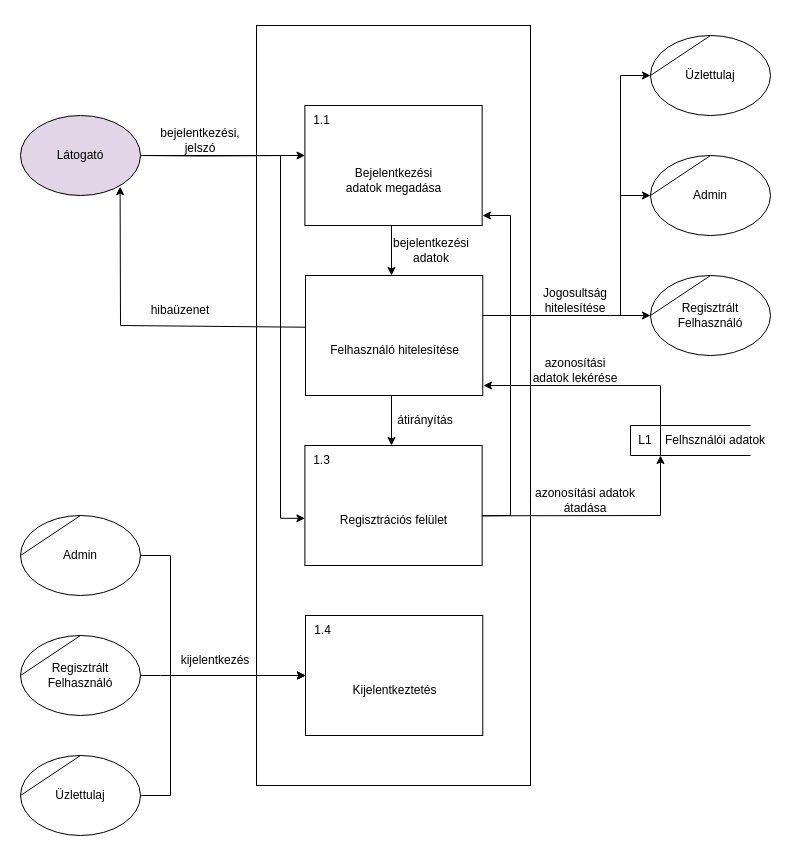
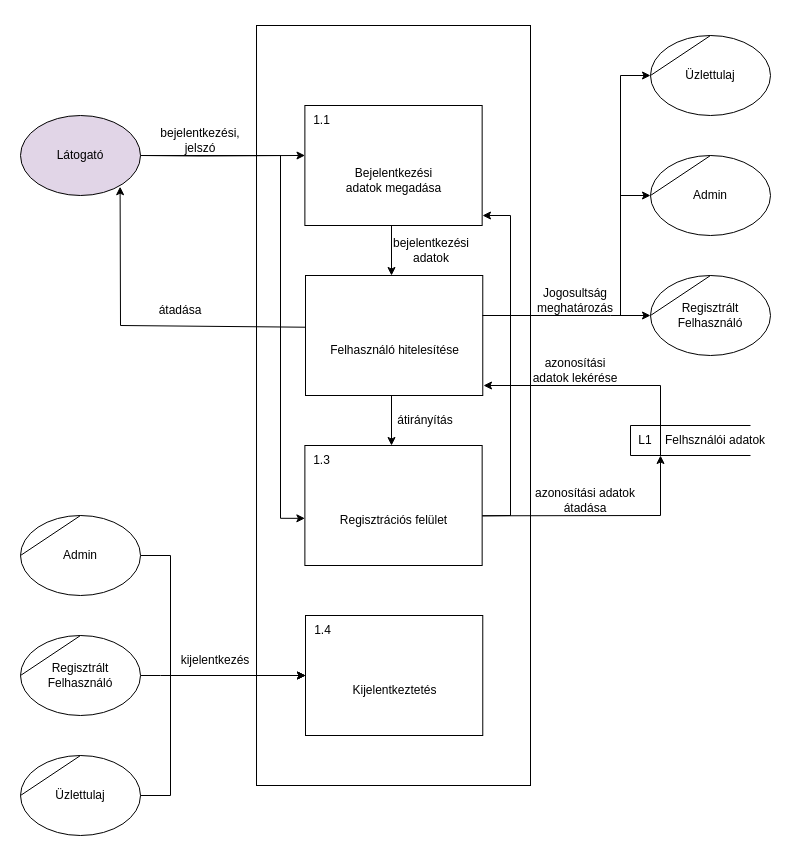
  <mxCell id="0" />
  <mxCell id="1" parent="0" />
  <mxCell id="2" value="" style="html=1;dashed=0;whitespace=wrap;shape=mxgraph.dfd.process;align=center;container=1;collapsible=0;spacingTop=30;" parent="1" vertex="1"><mxGeometry x="256.01" y="25" width="273.99" height="760" as="geometry" /></mxCell>
  <mxCell id="3" value="" style="text;html=1;strokeColor=none;fillColor=none;align=left;verticalAlign=middle;whiteSpace=wrap;rounded=0;movable=0;resizable=0;connectable=0;allowArrows=0;rotatable=0;cloneable=0;deletable=0;spacingLeft=6;autosize=1;resizeWidth=0;" parent="2" vertex="1"><mxGeometry x="35" y="-5" width="50" height="40" as="geometry" /></mxCell>
  <mxCell id="4" value="Bejelentkezési&lt;br&gt;adatok megadása" style="html=1;dashed=0;whitespace=wrap;shape=mxgraph.dfd.process2;align=center;container=1;collapsible=0;spacingTop=30;" parent="2" vertex="1"><mxGeometry x="48.366" y="80" width="177.266" height="120" as="geometry" /></mxCell>
  <mxCell id="5" value="1.1" style="text;html=1;strokeColor=none;fillColor=none;align=center;verticalAlign=middle;whiteSpace=wrap;rounded=0;connectable=0;allowArrows=0;editable=1;movable=0;resizable=0;rotatable=0;deletable=0;locked=0;cloneable=0;" parent="4" vertex="1"><mxGeometry width="35" height="30" as="geometry" /></mxCell>
  <mxCell id="6" value="" style="text;strokeColor=none;fillColor=none;align=left;verticalAlign=middle;whiteSpace=wrap;rounded=0;autosize=1;connectable=0;allowArrows=0;movable=0;resizable=0;rotatable=0;deletable=0;cloneable=0;spacingLeft=6;fontStyle=0;html=1;" parent="4" vertex="1"><mxGeometry x="35" y="-5" width="50" height="40" as="geometry" /></mxCell>
  <mxCell id="7" value="Felhasználó hitelesítése" style="html=1;dashed=0;whitespace=wrap;shape=mxgraph.dfd.process2;align=center;container=1;collapsible=0;spacingTop=30;" parent="2" vertex="1"><mxGeometry x="48.986" y="250" width="177.266" height="120" as="geometry" /></mxCell>
  <mxCell id="8" value="" style="text;strokeColor=none;fillColor=none;align=left;verticalAlign=middle;whiteSpace=wrap;rounded=0;autosize=1;connectable=0;allowArrows=0;movable=0;resizable=0;rotatable=0;deletable=0;cloneable=0;spacingLeft=6;fontStyle=0;html=1;" parent="7" vertex="1"><mxGeometry x="35" y="-5" width="50" height="40" as="geometry" /></mxCell>
  <mxCell id="9" value="" style="endArrow=classic;html=1;rounded=0;" parent="2" edge="1"><mxGeometry width="50" height="50" relative="1" as="geometry"><mxPoint x="135" y="370" as="sourcePoint" /><mxPoint x="135" y="420" as="targetPoint" /></mxGeometry></mxCell>
  <mxCell id="10" value="Regisztrációs felület" style="html=1;dashed=0;whitespace=wrap;shape=mxgraph.dfd.process2;align=center;container=1;collapsible=0;spacingTop=30;" parent="2" vertex="1"><mxGeometry x="48.366" y="420" width="177.266" height="120" as="geometry" /></mxCell>
  <mxCell id="11" value="1.3" style="text;html=1;strokeColor=none;fillColor=none;align=center;verticalAlign=middle;whiteSpace=wrap;rounded=0;connectable=0;allowArrows=0;editable=1;movable=0;resizable=0;rotatable=0;deletable=0;locked=0;cloneable=0;" parent="10" vertex="1"><mxGeometry width="35" height="30" as="geometry" /></mxCell>
  <mxCell id="12" value="" style="text;strokeColor=none;fillColor=none;align=left;verticalAlign=middle;whiteSpace=wrap;rounded=0;autosize=1;connectable=0;allowArrows=0;movable=0;resizable=0;rotatable=0;deletable=0;cloneable=0;spacingLeft=6;fontStyle=0;html=1;" parent="10" vertex="1"><mxGeometry x="35" y="-5" width="50" height="40" as="geometry" /></mxCell>
  <mxCell id="13" value="átirányítás" style="text;html=1;strokeColor=none;fillColor=none;align=center;verticalAlign=middle;whiteSpace=wrap;rounded=0;" parent="2" vertex="1"><mxGeometry x="137.99" y="380" width="62.01" height="30" as="geometry" /></mxCell>
  <mxCell id="14" value="" style="endArrow=classic;html=1;rounded=0;" parent="2" edge="1"><mxGeometry width="50" height="50" relative="1" as="geometry"><mxPoint x="135" y="200" as="sourcePoint" /><mxPoint x="135" y="250" as="targetPoint" /></mxGeometry></mxCell>
  <mxCell id="15" value="" style="endArrow=classic;html=1;rounded=0;exitX=1.001;exitY=0.586;exitDx=0;exitDy=0;exitPerimeter=0;" parent="2" source="10" edge="1"><mxGeometry width="50" height="50" relative="1" as="geometry"><mxPoint x="243.99" y="490" as="sourcePoint" /><mxPoint x="225.99" y="190" as="targetPoint" /><Array as="points"><mxPoint x="253.99" y="490" /><mxPoint x="253.99" y="190" /></Array></mxGeometry></mxCell>
  <mxCell id="16" value="Kijelentkeztetés" style="html=1;dashed=0;whitespace=wrap;shape=mxgraph.dfd.process2;align=center;container=1;collapsible=0;spacingTop=30;" parent="2" vertex="1"><mxGeometry x="48.986" y="590" width="177.266" height="120" as="geometry" /></mxCell>
  <mxCell id="17" value="1.4" style="text;html=1;strokeColor=none;fillColor=none;align=center;verticalAlign=middle;whiteSpace=wrap;rounded=0;connectable=0;allowArrows=0;editable=1;movable=0;resizable=0;rotatable=0;deletable=0;locked=0;cloneable=0;" parent="16" vertex="1"><mxGeometry width="35" height="30" as="geometry" /></mxCell>
  <mxCell id="18" value="" style="text;strokeColor=none;fillColor=none;align=left;verticalAlign=middle;whiteSpace=wrap;rounded=0;autosize=1;connectable=0;allowArrows=0;movable=0;resizable=0;rotatable=0;deletable=0;cloneable=0;spacingLeft=6;fontStyle=0;html=1;" parent="16" vertex="1"><mxGeometry x="35" y="-5" width="50" height="40" as="geometry" /></mxCell>
  <mxCell id="19" value="bejelentkezési&lt;br&gt;adatok" style="text;html=1;strokeColor=none;fillColor=none;align=center;verticalAlign=middle;whiteSpace=wrap;rounded=0;" vertex="1" parent="2"><mxGeometry x="143.99" y="210" width="62.01" height="30" as="geometry" /></mxCell>
  <mxCell id="20" style="edgeStyle=orthogonalEdgeStyle;rounded=0;orthogonalLoop=1;jettySize=auto;html=1;exitX=1;exitY=0.5;exitDx=0;exitDy=0;entryX=0.177;entryY=0.171;entryDx=0;entryDy=0;entryPerimeter=0;" parent="1" target="2" edge="1"><mxGeometry relative="1" as="geometry"><mxPoint x="140" y="155" as="sourcePoint" /></mxGeometry></mxCell>
  <mxCell id="21" value="Felhsználói adatok" style="html=1;dashed=0;whitespace=wrap;shape=mxgraph.dfd.dataStoreID;align=left;spacingLeft=33;container=1;collapsible=0;autosize=0;" parent="1" vertex="1"><mxGeometry x="630" y="425" width="120" height="30" as="geometry" /></mxCell>
  <mxCell id="22" value="L1" style="text;html=1;strokeColor=none;fillColor=none;align=center;verticalAlign=middle;whiteSpace=wrap;rounded=0;movable=0;resizable=0;rotatable=0;cloneable=0;deletable=0;allowArrows=0;connectable=0;" parent="21" vertex="1"><mxGeometry width="30" height="30" as="geometry" /></mxCell>
  <mxCell id="23" value="bejelentkezési, jelszó" style="text;html=1;strokeColor=none;fillColor=none;align=center;verticalAlign=middle;whiteSpace=wrap;rounded=0;" parent="1" vertex="1"><mxGeometry x="150" y="125" width="100" height="30" as="geometry" /></mxCell>
  <mxCell id="24" value="" style="endArrow=classic;html=1;rounded=0;exitX=0.25;exitY=0;exitDx=0;exitDy=0;exitPerimeter=0;" parent="1" source="21" edge="1"><mxGeometry width="50" height="50" relative="1" as="geometry"><mxPoint x="640" y="415" as="sourcePoint" /><mxPoint x="483" y="385" as="targetPoint" /><Array as="points"><mxPoint x="660" y="385" /></Array></mxGeometry></mxCell>
  <mxCell id="25" value="" style="endArrow=classic;html=1;rounded=0;exitX=0.002;exitY=0.431;exitDx=0;exitDy=0;exitPerimeter=0;entryX=0.83;entryY=0.89;entryDx=0;entryDy=0;entryPerimeter=0;" parent="1" source="7" edge="1"><mxGeometry width="50" height="50" relative="1" as="geometry"><mxPoint x="230" y="355" as="sourcePoint" /><mxPoint x="119.6" y="186.2" as="targetPoint" /><Array as="points"><mxPoint x="120" y="325" /></Array></mxGeometry></mxCell>
- <mxCell id="26" value="hibaüzenet" style="text;html=1;strokeColor=none;fillColor=none;align=center;verticalAlign=middle;whiteSpace=wrap;rounded=0;" parent="1" vertex="1"><mxGeometry x="130" y="295" width="100" height="30" as="geometry" /></mxCell>
+ <mxCell id="26" value="átadása" style="text;html=1;strokeColor=none;fillColor=none;align=center;verticalAlign=middle;whiteSpace=wrap;rounded=0;" parent="1" vertex="1"><mxGeometry x="130" y="295" width="100" height="30" as="geometry" /></mxCell>
  <mxCell id="27" style="edgeStyle=orthogonalEdgeStyle;rounded=0;orthogonalLoop=1;jettySize=auto;html=1;exitX=1;exitY=0.5;exitDx=0;exitDy=0;entryX=0;entryY=0.607;entryDx=0;entryDy=0;entryPerimeter=0;" parent="1" target="10" edge="1"><mxGeometry relative="1" as="geometry"><Array as="points"><mxPoint x="280" y="155" /><mxPoint x="280" y="518" /></Array><mxPoint x="140" y="155" as="sourcePoint" /></mxGeometry></mxCell>
  <mxCell id="28" value="" style="endArrow=classic;html=1;rounded=0;exitX=1.001;exitY=0.586;exitDx=0;exitDy=0;exitPerimeter=0;" parent="1" source="10" edge="1"><mxGeometry width="50" height="50" relative="1" as="geometry"><mxPoint x="758.02" y="665" as="sourcePoint" /><mxPoint x="660" y="455" as="targetPoint" /><Array as="points"><mxPoint x="660" y="515" /></Array></mxGeometry></mxCell>
  <mxCell id="29" value="azonosítási adatok átadása" style="text;html=1;strokeColor=none;fillColor=none;align=center;verticalAlign=middle;whiteSpace=wrap;rounded=0;" parent="1" vertex="1"><mxGeometry x="530" y="485" width="110" height="30" as="geometry" /></mxCell>
  <mxCell id="30" value="azonosítási adatok lekérése" style="text;html=1;strokeColor=none;fillColor=none;align=center;verticalAlign=middle;whiteSpace=wrap;rounded=0;" parent="1" vertex="1"><mxGeometry x="530" y="355" width="90" height="30" as="geometry" /></mxCell>
  <mxCell id="31" value="Regisztrált&lt;br&gt;Felhasználó" style="shape=stencil(tZRtjoMgEIZPw98GJR6gYXfvQe10nZQCAbYft99RNKlW7GajiTGZeeXhnZGBCRka5YCVvGHig5VlwTm9Kb5NYhUc1DElr8qjOmhISojenuGGx9gz0DTgMbaq+GR8T9+0j5C1NYYgaE0YKU86wRQaWsvvCdZv/xhFjvgXiOB7kynLyq+/Y3fVNuBiI79j7OB+db/rgceOi61+3Grg4v9YISmTO9xCHlR9/vb2xxxnzYDW6AK8OfLTeZzO66ynzM5CnqyHBUsn1DqN9UITnWoH/kUY5Iu9PtVUzRY1jx4IGk22K9UioSs+44+uvFxl3bKX1nTZdE12iV8=);whiteSpace=wrap;html=1;" parent="1" vertex="1"><mxGeometry x="650" y="275" width="120" height="80" as="geometry" /></mxCell>
  <mxCell id="32" value="Admin" style="shape=stencil(tZRtjoMgEIZPw98GJR6gYXfvQe10nZQCAbYft99RNKlW7GajiTGZeeXhnZGBCRka5YCVvGHig5VlwTm9Kb5NYhUc1DElr8qjOmhISojenuGGx9gz0DTgMbaq+GR8T9+0j5C1NYYgaE0YKU86wRQaWsvvCdZv/xhFjvgXiOB7kynLyq+/Y3fVNuBiI79j7OB+db/rgceOi61+3Grg4v9YISmTO9xCHlR9/vb2xxxnzYDW6AK8OfLTeZzO66ynzM5CnqyHBUsn1DqN9UITnWoH/kUY5Iu9PtVUzRY1jx4IGk22K9UioSs+44+uvFxl3bKX1nTZdE12iV8=);whiteSpace=wrap;html=1;" parent="1" vertex="1"><mxGeometry x="650" y="155" width="120" height="80" as="geometry" /></mxCell>
  <mxCell id="33" value="" style="endArrow=classic;html=1;rounded=0;entryX=0;entryY=0.5;entryDx=0;entryDy=0;" parent="1" target="32" edge="1"><mxGeometry width="50" height="50" relative="1" as="geometry"><mxPoint x="620" y="195" as="sourcePoint" /><mxPoint x="650" y="135" as="targetPoint" /><Array as="points"><mxPoint x="620" y="315" /><mxPoint x="620" y="195" /></Array></mxGeometry></mxCell>
  <mxCell id="34" value="" style="endArrow=classic;html=1;rounded=0;entryX=0;entryY=0.5;entryDx=0;entryDy=0;" parent="1" target="31" edge="1"><mxGeometry width="50" height="50" relative="1" as="geometry"><mxPoint x="482" y="315" as="sourcePoint" /><mxPoint x="640" y="135" as="targetPoint" /><Array as="points"><mxPoint x="610" y="315" /></Array></mxGeometry></mxCell>
- <mxCell id="35" value="Jogosultság hitelesítése" style="text;html=1;strokeColor=none;fillColor=none;align=center;verticalAlign=middle;whiteSpace=wrap;rounded=0;" parent="1" vertex="1"><mxGeometry x="540" y="285" width="70" height="30" as="geometry" /></mxCell>
+ <mxCell id="35" value="Jogosultság meghatározás" style="text;html=1;strokeColor=none;fillColor=none;align=center;verticalAlign=middle;whiteSpace=wrap;rounded=0;" parent="1" vertex="1"><mxGeometry x="540" y="285" width="70" height="30" as="geometry" /></mxCell>
  <mxCell id="36" style="edgeStyle=orthogonalEdgeStyle;rounded=0;orthogonalLoop=1;jettySize=auto;html=1;exitX=1;exitY=0.5;exitDx=0;exitDy=0;" parent="1" source="37" target="16" edge="1"><mxGeometry relative="1" as="geometry"><Array as="points"><mxPoint x="160" y="675" /><mxPoint x="160" y="675" /></Array></mxGeometry></mxCell>
  <mxCell id="37" value="Regisztrált&lt;br&gt;Felhasználó" style="shape=stencil(tZRtjoMgEIZPw98GJR6gYXfvQe10nZQCAbYft99RNKlW7GajiTGZeeXhnZGBCRka5YCVvGHig5VlwTm9Kb5NYhUc1DElr8qjOmhISojenuGGx9gz0DTgMbaq+GR8T9+0j5C1NYYgaE0YKU86wRQaWsvvCdZv/xhFjvgXiOB7kynLyq+/Y3fVNuBiI79j7OB+db/rgceOi61+3Grg4v9YISmTO9xCHlR9/vb2xxxnzYDW6AK8OfLTeZzO66ynzM5CnqyHBUsn1DqN9UITnWoH/kUY5Iu9PtVUzRY1jx4IGk22K9UioSs+44+uvFxl3bKX1nTZdE12iV8=);whiteSpace=wrap;html=1;" parent="1" vertex="1"><mxGeometry x="20" y="635" width="120" height="80" as="geometry" /></mxCell>
  <mxCell id="38" style="edgeStyle=orthogonalEdgeStyle;rounded=0;orthogonalLoop=1;jettySize=auto;html=1;exitX=1;exitY=0.5;exitDx=0;exitDy=0;" parent="1" source="39" target="16" edge="1"><mxGeometry relative="1" as="geometry"><Array as="points"><mxPoint x="170" y="555" /><mxPoint x="170" y="675" /></Array></mxGeometry></mxCell>
  <mxCell id="39" value="Admin" style="shape=stencil(tZRtjoMgEIZPw98GJR6gYXfvQe10nZQCAbYft99RNKlW7GajiTGZeeXhnZGBCRka5YCVvGHig5VlwTm9Kb5NYhUc1DElr8qjOmhISojenuGGx9gz0DTgMbaq+GR8T9+0j5C1NYYgaE0YKU86wRQaWsvvCdZv/xhFjvgXiOB7kynLyq+/Y3fVNuBiI79j7OB+db/rgceOi61+3Grg4v9YISmTO9xCHlR9/vb2xxxnzYDW6AK8OfLTeZzO66ynzM5CnqyHBUsn1DqN9UITnWoH/kUY5Iu9PtVUzRY1jx4IGk22K9UioSs+44+uvFxl3bKX1nTZdE12iV8=);whiteSpace=wrap;html=1;" parent="1" vertex="1"><mxGeometry x="20" y="515" width="120" height="80" as="geometry" /></mxCell>
  <mxCell id="40" value="kijelentkezés" style="text;html=1;strokeColor=none;fillColor=none;align=center;verticalAlign=middle;whiteSpace=wrap;rounded=0;" parent="1" vertex="1"><mxGeometry x="170" y="645" width="90" height="30" as="geometry" /></mxCell>
  <mxCell id="41" value="Üzlettulaj" style="shape=stencil(tZRtjoMgEIZPw98GJR6gYXfvQe10nZQCAbYft99RNKlW7GajiTGZeeXhnZGBCRka5YCVvGHig5VlwTm9Kb5NYhUc1DElr8qjOmhISojenuGGx9gz0DTgMbaq+GR8T9+0j5C1NYYgaE0YKU86wRQaWsvvCdZv/xhFjvgXiOB7kynLyq+/Y3fVNuBiI79j7OB+db/rgceOi61+3Grg4v9YISmTO9xCHlR9/vb2xxxnzYDW6AK8OfLTeZzO66ynzM5CnqyHBUsn1DqN9UITnWoH/kUY5Iu9PtVUzRY1jx4IGk22K9UioSs+44+uvFxl3bKX1nTZdE12iV8=);whiteSpace=wrap;html=1;" parent="1" vertex="1"><mxGeometry x="20" y="755" width="120" height="80" as="geometry" /></mxCell>
  <mxCell id="42" style="edgeStyle=orthogonalEdgeStyle;rounded=0;orthogonalLoop=1;jettySize=auto;html=1;exitX=1;exitY=0.5;exitDx=0;exitDy=0;" parent="1" source="41" target="16" edge="1"><mxGeometry relative="1" as="geometry"><Array as="points"><mxPoint x="170" y="795" /><mxPoint x="170" y="675" /></Array></mxGeometry></mxCell>
  <mxCell id="43" value="Üzlettulaj" style="shape=stencil(tZRtjoMgEIZPw98GJR6gYXfvQe10nZQCAbYft99RNKlW7GajiTGZeeXhnZGBCRka5YCVvGHig5VlwTm9Kb5NYhUc1DElr8qjOmhISojenuGGx9gz0DTgMbaq+GR8T9+0j5C1NYYgaE0YKU86wRQaWsvvCdZv/xhFjvgXiOB7kynLyq+/Y3fVNuBiI79j7OB+db/rgceOi61+3Grg4v9YISmTO9xCHlR9/vb2xxxnzYDW6AK8OfLTeZzO66ynzM5CnqyHBUsn1DqN9UITnWoH/kUY5Iu9PtVUzRY1jx4IGk22K9UioSs+44+uvFxl3bKX1nTZdE12iV8=);whiteSpace=wrap;html=1;" parent="1" vertex="1"><mxGeometry x="650" y="35" width="120" height="80" as="geometry" /></mxCell>
  <mxCell id="44" value="" style="endArrow=classic;html=1;rounded=0;entryX=0;entryY=0.5;entryDx=0;entryDy=0;" parent="1" target="43" edge="1"><mxGeometry width="50" height="50" relative="1" as="geometry"><mxPoint x="620" y="195" as="sourcePoint" /><mxPoint x="650" y="135" as="targetPoint" /><Array as="points"><mxPoint x="620" y="315" /><mxPoint x="620" y="75" /></Array></mxGeometry></mxCell>
  <mxCell id="45" value="Látogató" style="ellipse;whiteSpace=wrap;html=1;fillColor=#e1d5e7;" vertex="1" parent="1"><mxGeometry x="20" y="115" width="120" height="80" as="geometry" /></mxCell>
